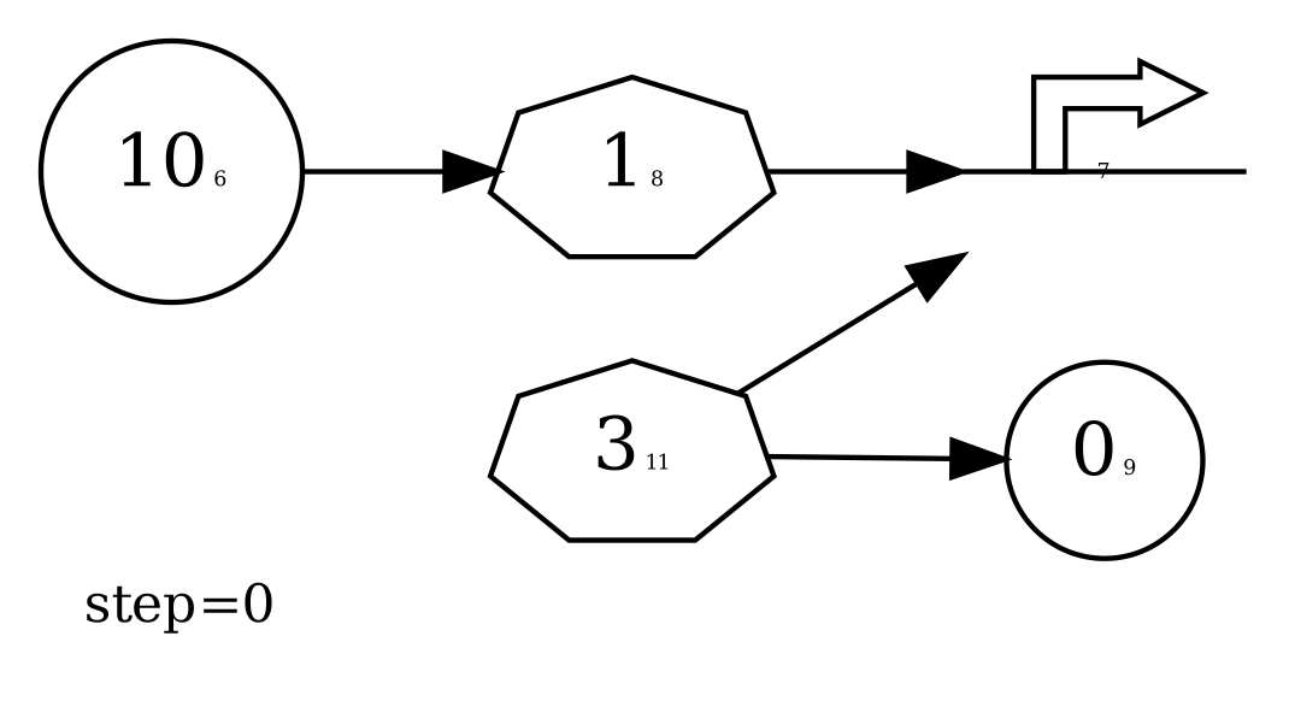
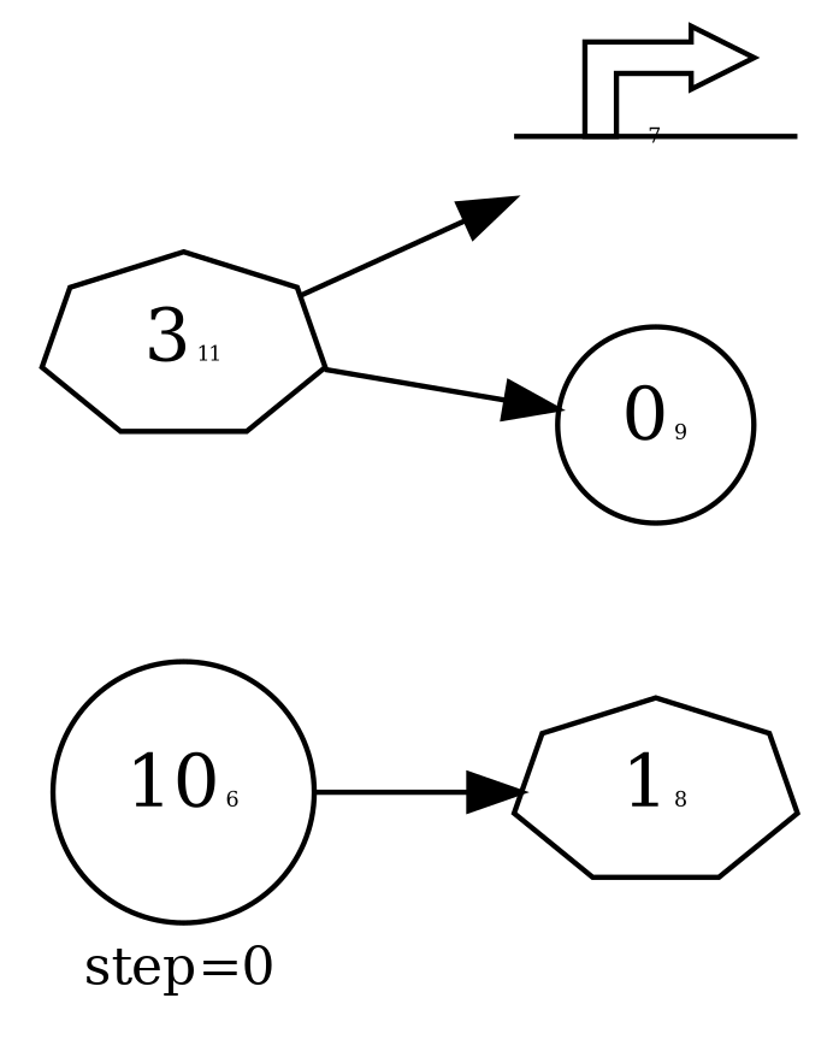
  digraph {
    fontsize=10
    label="step=0"
    labeljust=left
    labelloc=bottom
    rankdir=LR
    node [color=black peripheries=1 shape=circle]
    edge [color=black]
    n1 [label=<10<FONT POINT-SIZE='4'>6</FONT>> labelfontcolor=Black]
    n2 [label=<1<FONT POINT-SIZE='4'>8</FONT>> shape=septagon]
    n3 [label=<<FONT POINT-SIZE='4'>7</FONT>> labelfontcolor=black shape=promoter]
    n4 [label=<3<FONT POINT-SIZE='4'>11</FONT>> shape=septagon]
    n5 [label=<0<FONT POINT-SIZE='4'>9</FONT>> labelfontcolor=black]
    n1 -> n2
-   n2 -> n3
    n4 -> n3
    n4 -> n5
  }
